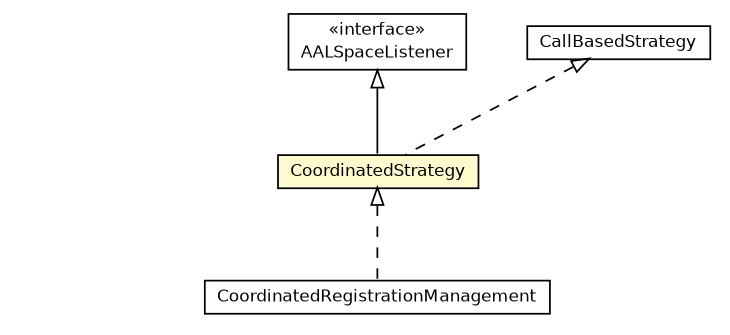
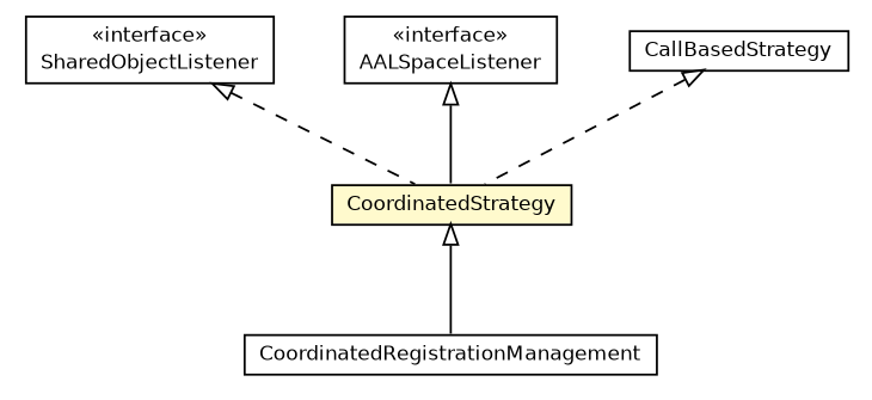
  digraph {
    nodesep=0.25
    ranksep=0.5
    node [fontcolor=black fontname=Helvetica fontsize=10.0 shape=plaintext]
    edge [arrowtail=empty dir=back fontname=Helvetica fontsize=10 headport=p labelfontname=Helvetica labelfontsize=10 style=dashed tailport=p]
+   n1 [label=<<table title="org.universAAL.middleware.container.SharedObjectListener" border="0" cellborder="1" cellspacing="0" cellpadding="2" port="p" href="../../../container/SharedObjectListener.html"> 		<tr><td><table border="0" cellspacing="0" cellpadding="1"> <tr><td align="center" balign="center"> &#171;interface&#187; </td></tr> <tr><td align="center" balign="center"> SharedObjectListener </td></tr> 		</table></td></tr> 		</table>>]
    n2 [label=<<table title="org.universAAL.middleware.ui.impl.generic.CoordinatedStrategy" border="0" cellborder="1" cellspacing="0" cellpadding="2" port="p" bgcolor="lemonChiffon" href="./CoordinatedStrategy.html"> 		<tr><td><table border="0" cellspacing="0" cellpadding="1"> <tr><td align="center" balign="center"> CoordinatedStrategy </td></tr> 		</table></td></tr> 		</table>>]
    n3 [label=<<table title="org.universAAL.middleware.ui.impl.generic.CoordinatedRegistrationManagement" border="0" cellborder="1" cellspacing="0" cellpadding="2" port="p" href="./CoordinatedRegistrationManagement.html"> 		<tr><td><table border="0" cellspacing="0" cellpadding="1"> <tr><td align="center" balign="center"> CoordinatedRegistrationManagement </td></tr> 		</table></td></tr> 		</table>>]
    n4 [label=<<table title="org.universAAL.middleware.managers.api.AALSpaceListener" border="0" cellborder="1" cellspacing="0" cellpadding="2" port="p" href="../../../managers/api/AALSpaceListener.html"> 		<tr><td><table border="0" cellspacing="0" cellpadding="1"> <tr><td align="center" balign="center"> &#171;interface&#187; </td></tr> <tr><td align="center" balign="center"> AALSpaceListener </td></tr> 		</table></td></tr> 		</table>>]
    n5 [label=<<table title="org.universAAL.middleware.ui.impl.generic.CallBasedStrategy" border="0" cellborder="1" cellspacing="0" cellpadding="2" port="p" href="./CallBasedStrategy.html"> 		<tr><td><table border="0" cellspacing="0" cellpadding="1"> <tr><td align="center" balign="center"> CallBasedStrategy </td></tr> 		</table></td></tr> 		</table>>]
-   n2 -> n3
+   n1 -> n2
+   n2 -> n3 [style=""]
    n4 -> n2 [style=solid]
    n5 -> n2
  }
